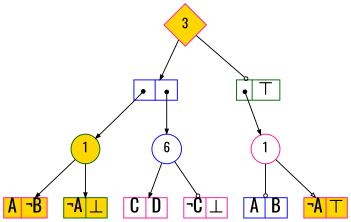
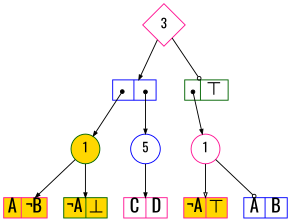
  digraph {
    fontname=Oswald
    node [color=deeppink fillcolor=white fontname=Oswald shape=record style=filled fixedsize=true fontsize=20]
    edge [arrowhead=normal arrowsize=.50 fontname=Oswald]
-   n1 [color=blue height=.25 label=6 shape=ellipse width=.25 fixedsize="" fontsize=""]
-   n2 [fillcolor=gold height=.25 label=3 shape=diamond width=.25 fixedsize="" fontsize=""]
+   n1 [color=blue height=.25 label=5 shape=ellipse width=.25 fixedsize="" fontsize=""]
+   n2 [height=.25 label=3 shape=diamond width=.25 fixedsize="" fontsize=""]
    n3 [color=darkgreen fillcolor=gold height=.25 label=1 shape=ellipse width=.25 fixedsize="" fontsize=""]
    n4 [height=.25 label=1 shape=ellipse width=.25 fixedsize="" fontsize=""]
    n5 [height=.30 label="<L>C|<R>D" width=.65]
-   n6 [height=.30 label="<L>&not;C|<R>&#8869;" width=.65]
    n7 [color=blue height=.30 label="<L>|<R>" width=.65]
    n8 [color=darkgreen height=.30 label="<L>|<R>&#8868;" width=.65]
    n9 [fillcolor=gold height=.30 label="<L>A|<R>&not;B" width=.65]
    n10 [color=darkgreen fillcolor=gold height=.30 label="<L>&not;A|<R>&#8869;" width=.65]
    n11 [color=blue height=.30 label="<L>A|<R>B" width=.65]
    n12 [fillcolor=gold height=.30 label="<L>&not;A|<R>&#8868;" width=.65]
    subgraph sub_1 {
      rank=same
      n1
    }
    subgraph sub_2 {
      rank=same
      n2
    }
    subgraph sub_3 {
      rank=same
      n3
      n4
    }
    n1 -> n5
-   n1 -> n6 [arrowhead=odot]
    n2 -> n7
    n2 -> n8 [arrowhead=odot]
    n3 -> n9
    n3 -> n10
    n4 -> n11 [arrowhead=odot]
    n4 -> n12 [arrowhead=onormal]
    n7 -> n1 [arrowtail=dot dir=both tailclip=false tailport="R:c" arrowhead=""]
    n7 -> n3 [arrowtail=dot dir=both tailclip=false tailport="L:c" arrowhead=""]
    n8 -> n4 [arrowtail=dot dir=both tailclip=false tailport="L:c" arrowhead=""]
  }
